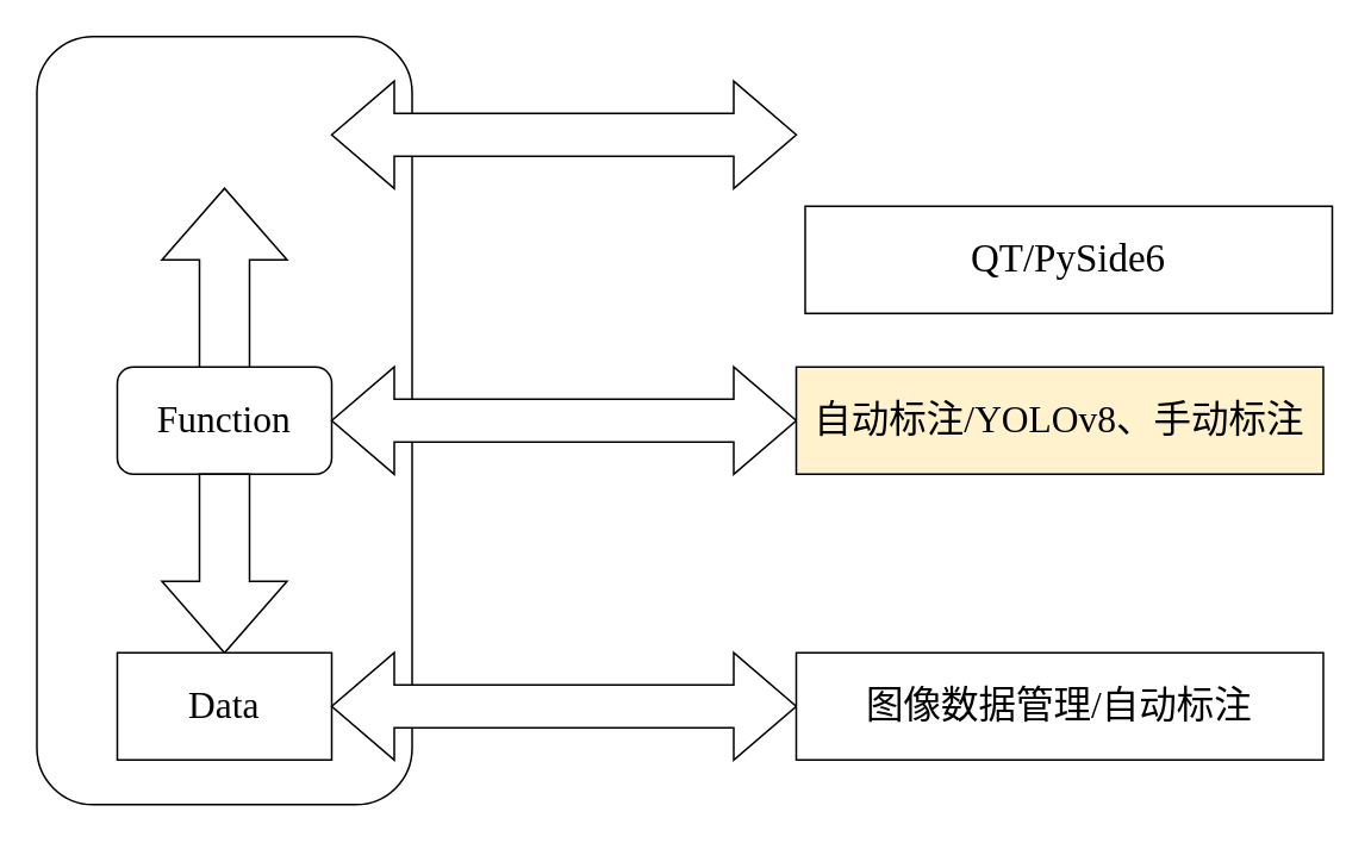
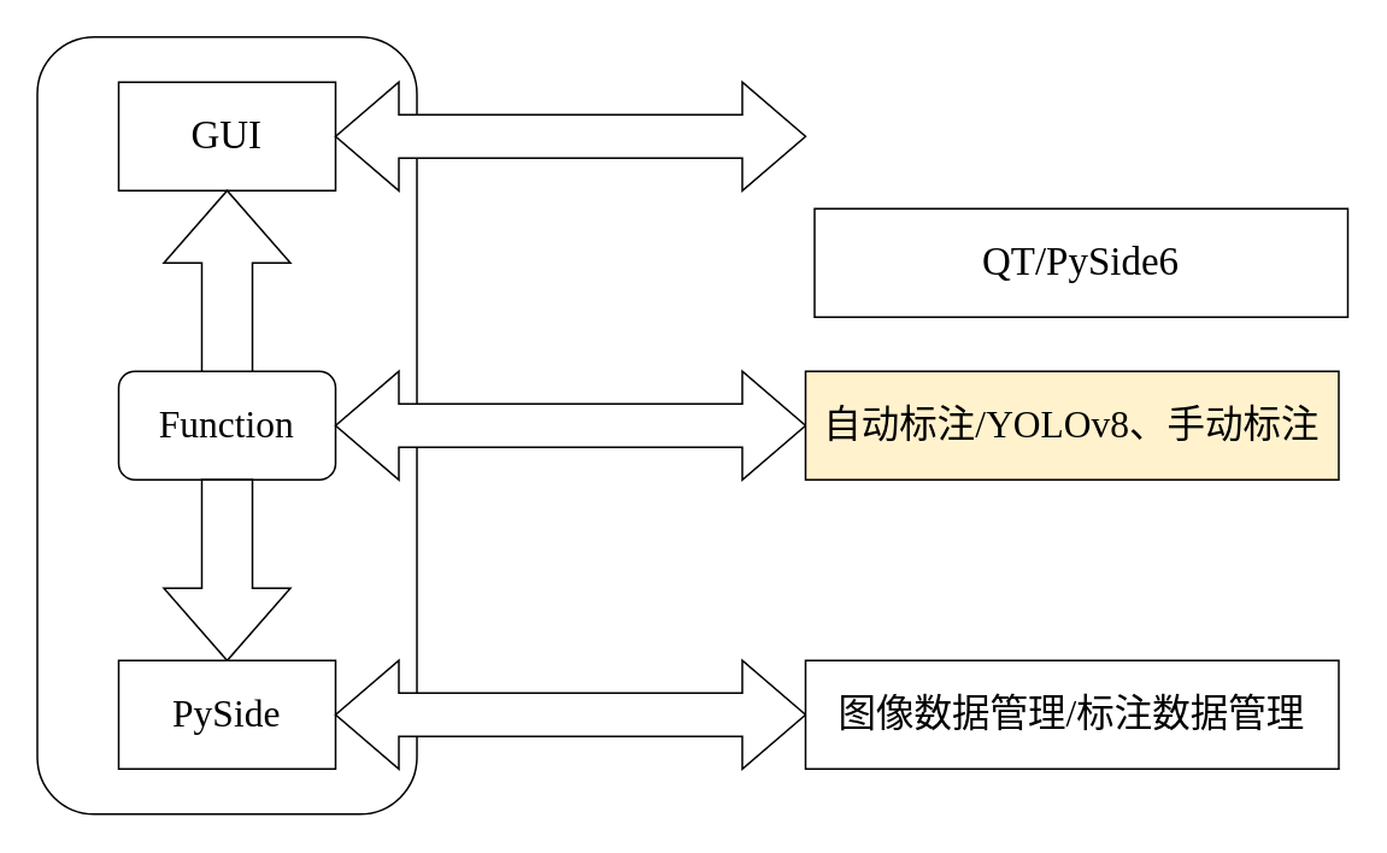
  <mxCell id="0" />
  <mxCell id="1" parent="0" />
  <mxCell id="2" value="" style="rounded=1;whiteSpace=wrap;html=1;" parent="1" vertex="1"><mxGeometry x="20" y="20" width="210" height="430" as="geometry" /></mxCell>
+ <mxCell id="3" value="&lt;font style=&quot;font-size: 22px;&quot;&gt;GUI&lt;/font&gt;" style="rounded=0;whiteSpace=wrap;html=1;fontFamily=Times New Roman;" parent="1" vertex="1"><mxGeometry x="65" y="45" width="120" height="60" as="geometry" /></mxCell>
  <mxCell id="4" value="&lt;font face=&quot;Times New Roman&quot; style=&quot;font-size: 21px;&quot;&gt;Function&lt;/font&gt;" style="whiteSpace=wrap;html=1;rounded=1;" parent="1" vertex="1"><mxGeometry x="65" y="205" width="120" height="60" as="geometry" /></mxCell>
  <mxCell id="5" value="" style="html=1;shadow=0;dashed=0;align=center;verticalAlign=middle;shape=mxgraph.arrows2.arrow;dy=0.6;dx=40;direction=north;notch=0;" parent="1" vertex="1"><mxGeometry x="90" y="105" width="70" height="100" as="geometry" /></mxCell>
  <mxCell id="6" value="" style="html=1;shadow=0;dashed=0;align=center;verticalAlign=middle;shape=mxgraph.arrows2.arrow;dy=0.6;dx=40;direction=south;notch=0;" parent="1" vertex="1"><mxGeometry x="90" y="265" width="70" height="100" as="geometry" /></mxCell>
- <mxCell id="7" value="&lt;font style=&quot;font-size: 21px;&quot;&gt;Data&lt;/font&gt;" style="rounded=0;whiteSpace=wrap;html=1;fontFamily=Times New Roman;" parent="1" vertex="1"><mxGeometry x="65" y="365" width="120" height="60" as="geometry" /></mxCell>
+ <mxCell id="7" value="&lt;font style=&quot;font-size: 21px;&quot;&gt;PySide&lt;/font&gt;" style="rounded=0;whiteSpace=wrap;html=1;fontFamily=Times New Roman;" parent="1" vertex="1"><mxGeometry x="65" y="365" width="120" height="60" as="geometry" /></mxCell>
  <mxCell id="8" value="" style="html=1;shadow=0;dashed=0;align=center;verticalAlign=middle;shape=mxgraph.arrows2.twoWayArrow;dy=0.6;dx=35;" parent="1" vertex="1"><mxGeometry x="185" y="45" width="260" height="60" as="geometry" /></mxCell>
  <mxCell id="9" value="&lt;font style=&quot;font-size: 22px;&quot;&gt;QT/PySide6&lt;br&gt;&lt;/font&gt;" style="rounded=0;whiteSpace=wrap;html=1;fontFamily=Times New Roman;" parent="1" vertex="1"><mxGeometry x="450" y="115" width="295" height="60" as="geometry" /></mxCell>
  <mxCell id="10" value="" style="html=1;shadow=0;dashed=0;align=center;verticalAlign=middle;shape=mxgraph.arrows2.twoWayArrow;dy=0.6;dx=35;" parent="1" vertex="1"><mxGeometry x="185" y="205" width="260" height="60" as="geometry" /></mxCell>
  <mxCell id="11" value="&lt;font style=&quot;font-size: 21px;&quot;&gt;自动标注/&lt;font face=&quot;Times New Roman&quot;&gt;YOLOv8&lt;/font&gt;、手动标注&lt;/font&gt;" style="rounded=0;whiteSpace=wrap;html=1;fontFamily=SimSong;fillColor=#fff2cc;" parent="1" vertex="1"><mxGeometry x="445" y="205" width="295" height="60" as="geometry" /></mxCell>
  <mxCell id="12" value="" style="html=1;shadow=0;dashed=0;align=center;verticalAlign=middle;shape=mxgraph.arrows2.twoWayArrow;dy=0.6;dx=35;" parent="1" vertex="1"><mxGeometry x="185" y="365" width="260" height="60" as="geometry" /></mxCell>
- <mxCell id="13" value="&lt;span style=&quot;font-size: 21px;&quot;&gt;&lt;font face=&quot;SimSong&quot;&gt;图像数据管理/自动标注&lt;/font&gt;&lt;/span&gt;" style="rounded=0;whiteSpace=wrap;html=1;fontFamily=Times New Roman;" parent="1" vertex="1"><mxGeometry x="445" y="365" width="295" height="60" as="geometry" /></mxCell>
+ <mxCell id="13" value="&lt;span style=&quot;font-size: 21px;&quot;&gt;&lt;font face=&quot;SimSong&quot;&gt;图像数据管理/标注数据管理&lt;/font&gt;&lt;/span&gt;" style="rounded=0;whiteSpace=wrap;html=1;fontFamily=Times New Roman;" parent="1" vertex="1"><mxGeometry x="445" y="365" width="295" height="60" as="geometry" /></mxCell>
